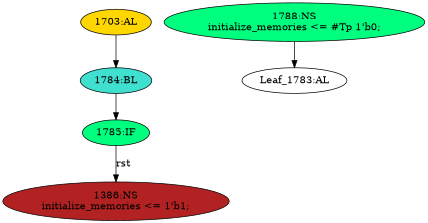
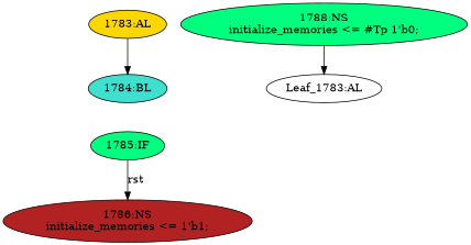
  strict digraph {
    node [fillcolor=springgreen statements="[]" style=filled typ=NonblockingSubstitution]
    edge [cond="[]" lineno=None]
-   n1 [ast="<pyverilog.vparser.ast.Always object at 0x7f44f6bb5a90>" clk_sens=True fillcolor=gold label="1703:AL" sens="['clk', 'rst']" typ=Always use_var="['rst', 'wr_info_pointer']"]
+   n1 [ast="<pyverilog.vparser.ast.Always object at 0x7f44f6bb5a90>" clk_sens=True fillcolor=gold label="1783:AL" sens="['clk', 'rst']" typ=Always use_var="['rst', 'wr_info_pointer']"]
    n2 [ast="<pyverilog.vparser.ast.Block object at 0x7f44f6bb5390>" fillcolor=turquoise label="1784:BL" typ=Block]
    n3 [ast="<pyverilog.vparser.ast.IfStatement object at 0x7f44f6bb5c90>" label="1785:IF" typ=IfStatement]
-   n4 [ast="<pyverilog.vparser.ast.NonblockingSubstitution object at 0x7f44f6bb5ad0>" fillcolor=firebrick label="1386:NS\ninitialize_memories <= 1'b1;" statements="[<pyverilog.vparser.ast.NonblockingSubstitution object at 0x7f44f6bb5ad0>]"]
+   n4 [ast="<pyverilog.vparser.ast.NonblockingSubstitution object at 0x7f44f6bb5ad0>" fillcolor=firebrick label="1786:NS\ninitialize_memories <= 1'b1;" statements="[<pyverilog.vparser.ast.NonblockingSubstitution object at 0x7f44f6bb5ad0>]"]
    n5 [ast="<pyverilog.vparser.ast.NonblockingSubstitution object at 0x7f44f6bb5d10>" label="1788:NS\ninitialize_memories <= #Tp 1'b0;" statements="[<pyverilog.vparser.ast.NonblockingSubstitution object at 0x7f44f6bb5d10>]"]
    n6 [def_var="['initialize_memories']" label="Leaf_1783:AL" fillcolor="" statements="" style="" typ=""]
    n1 -> n2
-   n2 -> n3
    n3 -> n4 [cond="['rst']" label=rst lineno=1785]
    n5 -> n6
  }
